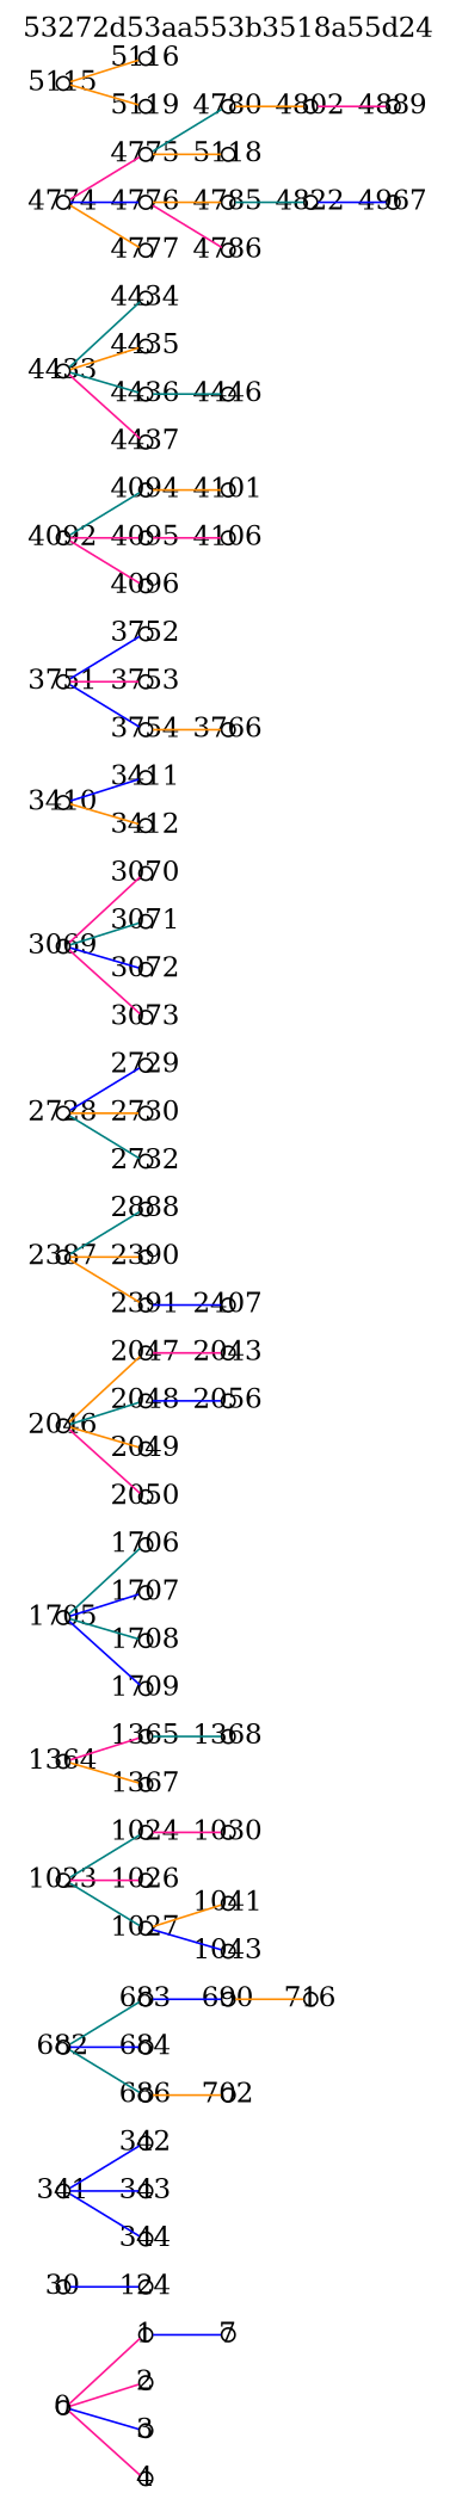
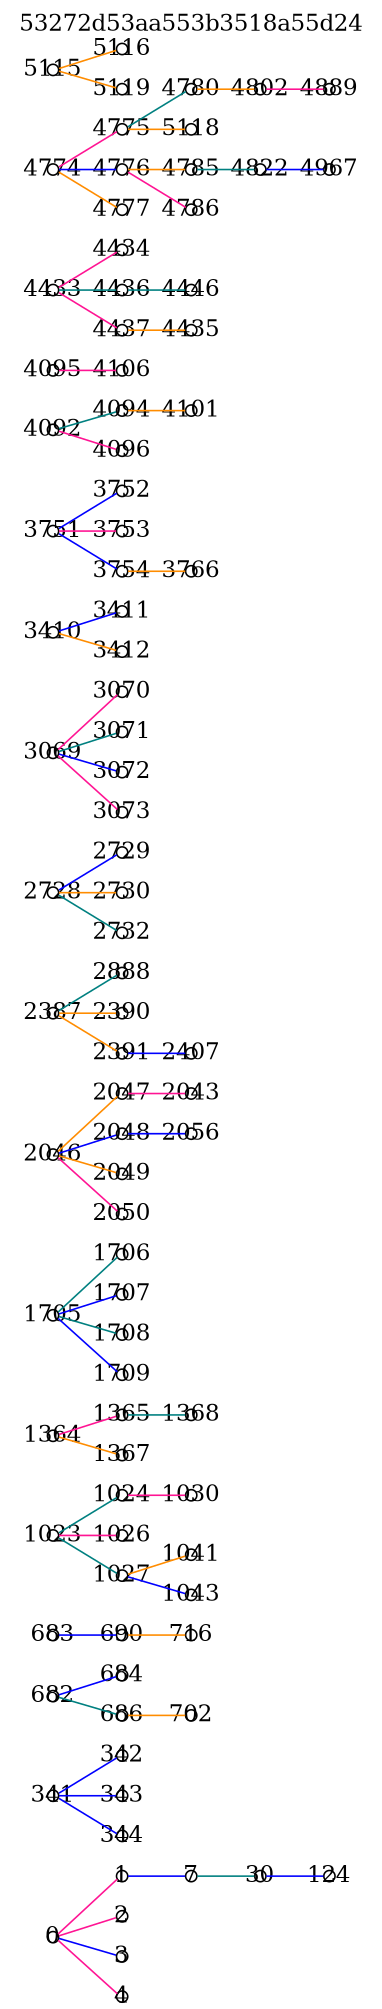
  strict graph {
    fontname="DejaVu Serif"
    label="53272d53aa553b3518a55d24"
    labelloc=t
    rankdir=LR
    node [fixedsize=true fontname="DejaVu Serif" shape=circle]
    edge [color=blue fontname="DejaVu Serif"]
    0 [height=0.1 width=0.1]
    1 [height=0.1 width=0.1]
    2 [height=0.1 width=0.1]
    3 [height=0.1 width=0.1]
    4 [height=0.1 width=0.1]
    7 [height=0.1 width=0.1]
    30 [height=0.1 width=0.1]
    124 [height=0.1 width=0.1]
    341 [height=0.1 width=0.1]
    342 [height=0.1 width=0.1]
    343 [height=0.1 width=0.1]
    344 [height=0.1 width=0.1]
    682 [height=0.1 width=0.1]
    683 [height=0.1 width=0.1]
    684 [height=0.1 width=0.1]
    686 [height=0.1 width=0.1]
    690 [height=0.1 width=0.1]
    702 [height=0.1 width=0.1]
    716 [height=0.1 width=0.1]
    1023 [height=0.1 width=0.1]
    1024 [height=0.1 width=0.1]
    1026 [height=0.1 width=0.1]
    1027 [height=0.1 width=0.1]
    1030 [height=0.1 width=0.1]
    1041 [height=0.1 width=0.1]
    1043 [height=0.1 width=0.1]
    1364 [height=0.1 width=0.1]
    1365 [height=0.1 width=0.1]
    1367 [height=0.1 width=0.1]
    1368 [height=0.1 width=0.1]
    1705 [height=0.1 width=0.1]
    1706 [height=0.1 width=0.1]
    1707 [height=0.1 width=0.1]
    1708 [height=0.1 width=0.1]
    1709 [height=0.1 width=0.1]
    2046 [height=0.1 width=0.1]
    2047 [height=0.1 width=0.1]
    2048 [height=0.1 width=0.1]
    2049 [height=0.1 width=0.1]
    2050 [height=0.1 width=0.1]
    n41 [height=0.1 label=2043 width=0.1]
    2056 [height=0.1 width=0.1]
    2387 [height=0.1 width=0.1]
    n44 [height=0.1 label=2888 width=0.1]
    2390 [height=0.1 width=0.1]
    2391 [height=0.1 width=0.1]
    2407 [height=0.1 width=0.1]
    2728 [height=0.1 width=0.1]
    2729 [height=0.1 width=0.1]
    2730 [height=0.1 width=0.1]
    2732 [height=0.1 width=0.1]
    3069 [height=0.1 width=0.1]
    3070 [height=0.1 width=0.1]
    3071 [height=0.1 width=0.1]
    3072 [height=0.1 width=0.1]
    3073 [height=0.1 width=0.1]
    3410 [height=0.1 width=0.1]
    3411 [height=0.1 width=0.1]
    3412 [height=0.1 width=0.1]
    3751 [height=0.1 width=0.1]
    3752 [height=0.1 width=0.1]
    3753 [height=0.1 width=0.1]
    3754 [height=0.1 width=0.1]
    3766 [height=0.1 width=0.1]
    4092 [height=0.1 width=0.1]
    4094 [height=0.1 width=0.1]
    4095 [height=0.1 width=0.1]
    4096 [height=0.1 width=0.1]
    4101 [height=0.1 width=0.1]
    4106 [height=0.1 width=0.1]
    4433 [height=0.1 width=0.1]
    4434 [height=0.1 width=0.1]
    4435 [height=0.1 width=0.1]
    4436 [height=0.1 width=0.1]
    4437 [height=0.1 width=0.1]
    4446 [height=0.1 width=0.1]
    4774 [height=0.1 width=0.1]
    4775 [height=0.1 width=0.1]
    4776 [height=0.1 width=0.1]
    4777 [height=0.1 width=0.1]
    4780 [height=0.1 width=0.1]
    5118 [height=0.1 width=0.1]
    4785 [height=0.1 width=0.1]
    4786 [height=0.1 width=0.1]
    4802 [height=0.1 width=0.1]
    4822 [height=0.1 width=0.1]
    4889 [height=0.1 width=0.1]
    4967 [height=0.1 width=0.1]
    5115 [height=0.1 width=0.1]
    5116 [height=0.1 width=0.1]
    5119 [height=0.1 width=0.1]
    0 -- 1 [color=deeppink]
    0 -- 2 [color=deeppink]
    0 -- 3
    0 -- 4 [color=deeppink]
    1 -- 7
+   7 -- 30 [color=teal]
    30 -- 124
    341 -- 342
    341 -- 343
    341 -- 344
-   682 -- 683 [color=teal]
    682 -- 684
    682 -- 686 [color=teal]
    683 -- 690
    686 -- 702 [color=darkorange]
    690 -- 716 [color=darkorange]
    1023 -- 1024 [color=teal]
    1023 -- 1026 [color=deeppink]
    1023 -- 1027 [color=teal]
    1024 -- 1030 [color=deeppink]
    1027 -- 1041 [color=darkorange]
    1027 -- 1043
    1364 -- 1365 [color=deeppink]
    1364 -- 1367 [color=darkorange]
    1365 -- 1368 [color=teal]
    1705 -- 1706 [color=teal]
    1705 -- 1707
    1705 -- 1708 [color=teal]
    1705 -- 1709
    2046 -- 2047 [color=darkorange]
-   2046 -- 2048 [color=teal]
+   2046 -- 2048
    2046 -- 2049 [color=darkorange]
    2046 -- 2050 [color=deeppink]
    2047 -- n41 [color=deeppink]
    2048 -- 2056
    2387 -- n44 [color=teal]
    2387 -- 2390 [color=darkorange]
    2387 -- 2391 [color=darkorange]
    2391 -- 2407
    2728 -- 2729
    2728 -- 2730 [color=darkorange]
    2728 -- 2732 [color=teal]
    3069 -- 3070 [color=deeppink]
    3069 -- 3071 [color=teal]
    3069 -- 3072
    3069 -- 3073 [color=deeppink]
    3410 -- 3411
    3410 -- 3412 [color=darkorange]
    3751 -- 3752
    3751 -- 3753 [color=deeppink]
    3751 -- 3754
    3754 -- 3766 [color=darkorange]
    4092 -- 4094 [color=teal]
-   4092 -- 4095 [color=deeppink]
    4092 -- 4096 [color=deeppink]
    4094 -- 4101 [color=darkorange]
    4095 -- 4106 [color=deeppink]
-   4433 -- 4434 [color=teal]
-   4433 -- 4435 [color=darkorange]
+   4433 -- 4434 [color=deeppink]
+   4437 -- 4435 [color=darkorange]
    4433 -- 4436 [color=teal]
    4433 -- 4437 [color=deeppink]
    4436 -- 4446 [color=teal]
    4774 -- 4775 [color=deeppink]
    4774 -- 4776
    4774 -- 4777 [color=darkorange]
    4775 -- 4780 [color=teal]
    4775 -- 5118 [color=darkorange]
    4776 -- 4785 [color=darkorange]
    4776 -- 4786 [color=deeppink]
    4780 -- 4802 [color=darkorange]
    4785 -- 4822 [color=teal]
    4802 -- 4889 [color=deeppink]
    4822 -- 4967
    5115 -- 5116 [color=darkorange]
    5115 -- 5119 [color=darkorange]
  }
